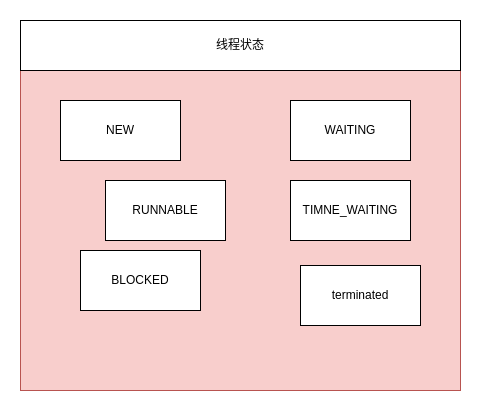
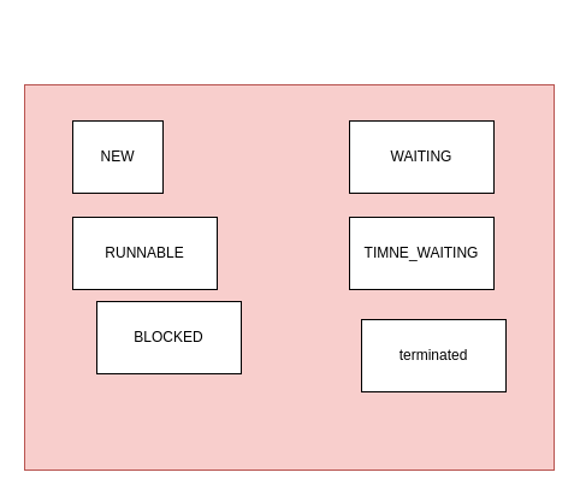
  <mxCell id="0" />
  <mxCell id="1" parent="0" />
  <mxCell id="2" value="" style="rounded=0;whiteSpace=wrap;html=1;fillColor=#f8cecc;strokeColor=#b85450;" vertex="1" parent="1"><mxGeometry x="20" y="70" width="440" height="320" as="geometry" /></mxCell>
- <mxCell id="3" value="&lt;div&gt;线程状态&lt;/div&gt;" style="rounded=0;whiteSpace=wrap;html=1;" vertex="1" parent="1"><mxGeometry x="20" y="20" width="440" height="50" as="geometry" /></mxCell>
- <mxCell id="4" value="NEW" style="rounded=0;whiteSpace=wrap;html=1;" vertex="1" parent="1"><mxGeometry x="60" y="100" width="120" height="60" as="geometry" /></mxCell>
+ <mxCell id="4" value="NEW" style="rounded=0;whiteSpace=wrap;html=1;" vertex="1" parent="1"><mxGeometry x="60" y="100" width="75" height="60" as="geometry" /></mxCell>
  <mxCell id="5" value="WAITING" style="rounded=0;whiteSpace=wrap;html=1;" vertex="1" parent="1"><mxGeometry x="290" y="100" width="120" height="60" as="geometry" /></mxCell>
- <mxCell id="6" value="RUNNABLE" style="rounded=0;whiteSpace=wrap;html=1;" vertex="1" parent="1"><mxGeometry x="105" y="180" width="120" height="60" as="geometry" /></mxCell>
+ <mxCell id="6" value="RUNNABLE" style="rounded=0;whiteSpace=wrap;html=1;" vertex="1" parent="1"><mxGeometry x="60" y="180" width="120" height="60" as="geometry" /></mxCell>
  <mxCell id="7" value="TIMNE_WAITING" style="rounded=0;whiteSpace=wrap;html=1;" vertex="1" parent="1"><mxGeometry x="290" y="180" width="120" height="60" as="geometry" /></mxCell>
  <mxCell id="8" value="BLOCKED" style="rounded=0;whiteSpace=wrap;html=1;" vertex="1" parent="1"><mxGeometry x="80" y="250" width="120" height="60" as="geometry" /></mxCell>
  <mxCell id="9" value="terminated" style="rounded=0;whiteSpace=wrap;html=1;" vertex="1" parent="1"><mxGeometry x="300" y="265" width="120" height="60" as="geometry" /></mxCell>
